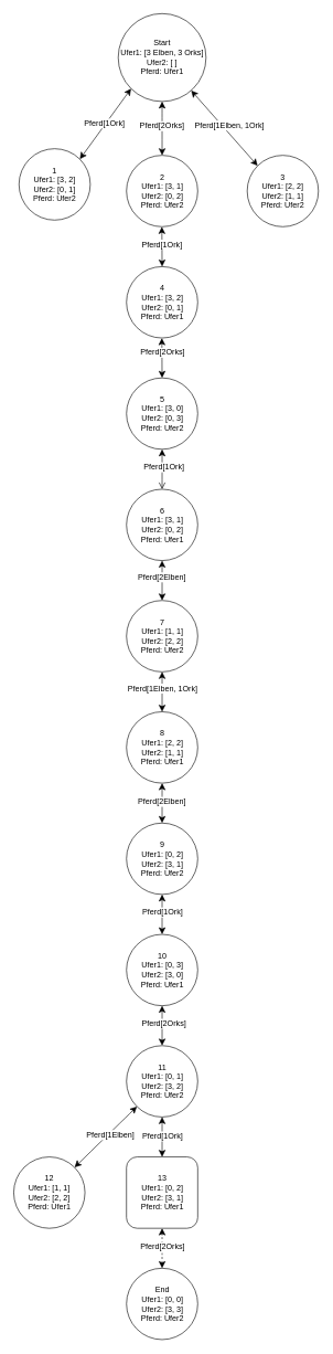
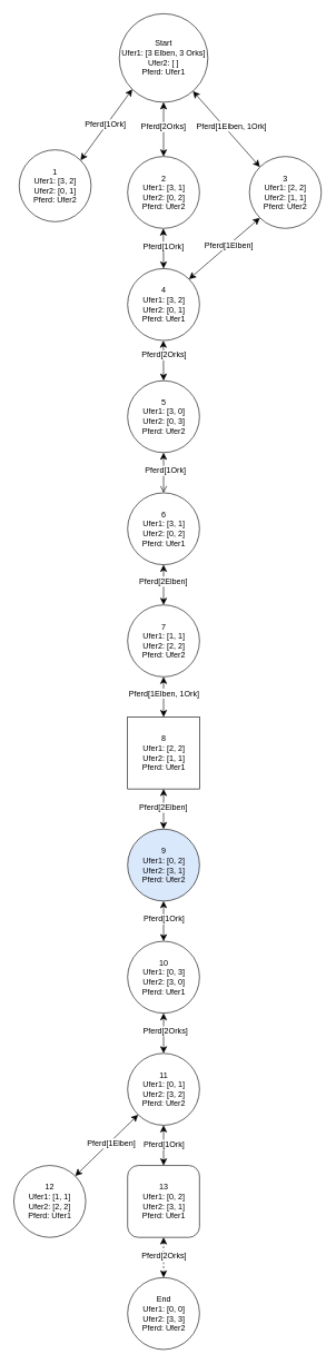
  <mxCell id="0" />
  <mxCell id="1" parent="0" />
  <mxCell id="2" style="edgeStyle=none;curved=1;rounded=0;orthogonalLoop=1;jettySize=auto;html=1;exitX=0;exitY=1;exitDx=0;exitDy=0;entryX=1;entryY=0;entryDx=0;entryDy=0;fontSize=12;startSize=8;endSize=8;startArrow=classic;startFill=1;" edge="1" parent="1" source="8" target="9"><mxGeometry relative="1" as="geometry" /></mxCell>
  <mxCell id="3" value="Pferd[1Ork]" style="edgeLabel;html=1;align=center;verticalAlign=middle;resizable=0;points=[];fontSize=12;" vertex="1" connectable="0" parent="2"><mxGeometry x="0.104" relative="1" as="geometry"><mxPoint x="2" y="-7" as="offset" /></mxGeometry></mxCell>
  <mxCell id="4" style="edgeStyle=none;curved=1;rounded=0;orthogonalLoop=1;jettySize=auto;html=1;entryX=0.5;entryY=0;entryDx=0;entryDy=0;fontSize=12;startSize=8;endSize=8;startArrow=classic;startFill=1;" edge="1" parent="1" source="8" target="12"><mxGeometry relative="1" as="geometry" /></mxCell>
  <mxCell id="5" value="Pferd[2Orks]" style="edgeLabel;html=1;align=center;verticalAlign=middle;resizable=0;points=[];fontSize=12;" vertex="1" connectable="0" parent="4"><mxGeometry x="-0.079" y="-1" relative="1" as="geometry"><mxPoint as="offset" /></mxGeometry></mxCell>
  <mxCell id="6" style="edgeStyle=none;curved=1;rounded=0;orthogonalLoop=1;jettySize=auto;html=1;fontSize=12;startSize=8;endSize=8;entryX=0;entryY=0;entryDx=0;entryDy=0;startArrow=classic;startFill=1;" edge="1" parent="1" source="8" target="13"><mxGeometry relative="1" as="geometry" /></mxCell>
  <mxCell id="7" value="Pferd[1Elben, 1Ork]" style="edgeLabel;html=1;align=center;verticalAlign=middle;resizable=0;points=[];fontSize=12;" vertex="1" connectable="0" parent="6"><mxGeometry x="-0.07" y="2" relative="1" as="geometry"><mxPoint x="9" y="1" as="offset" /></mxGeometry></mxCell>
  <mxCell id="8" value="Start&lt;br&gt;&lt;div&gt;Ufer1: [3 Elben, 3 Orks]&lt;/div&gt;&lt;div&gt;Ufer2: [ ]&lt;/div&gt;&lt;div&gt;Pferd: Ufer1&lt;/div&gt;" style="ellipse;whiteSpace=wrap;html=1;aspect=fixed;" vertex="1" parent="1"><mxGeometry x="178" y="20" width="132.75" height="132.75" as="geometry" /></mxCell>
  <mxCell id="9" value="1&lt;br&gt;&lt;div&gt;Ufer1: [3, 2]&lt;/div&gt;&lt;div&gt;Ufer2: [0, 1]&lt;/div&gt;&lt;div&gt;Pferd: Ufer2&lt;/div&gt;" style="ellipse;whiteSpace=wrap;html=1;aspect=fixed;" vertex="1" parent="1"><mxGeometry x="28" y="224" width="107.75" height="107.75" as="geometry" /></mxCell>
  <mxCell id="10" style="edgeStyle=none;curved=1;rounded=0;orthogonalLoop=1;jettySize=auto;html=1;entryX=0.5;entryY=0;entryDx=0;entryDy=0;fontSize=12;startSize=8;endSize=8;startArrow=classic;startFill=1;" edge="1" parent="1" target="18"><mxGeometry relative="1" as="geometry"><mxPoint x="244" y="342" as="sourcePoint" /></mxGeometry></mxCell>
  <mxCell id="11" value="Pferd[1Ork]" style="edgeLabel;html=1;align=center;verticalAlign=middle;resizable=0;points=[];fontSize=12;" vertex="1" connectable="0" parent="10"><mxGeometry x="-0.147" y="-1" relative="1" as="geometry"><mxPoint as="offset" /></mxGeometry></mxCell>
  <mxCell id="12" value="2&lt;br&gt;&lt;div&gt;Ufer1: [3, 1]&lt;/div&gt;&lt;div&gt;Ufer2: [0, 2]&lt;/div&gt;&lt;div&gt;Pferd: Ufer2&lt;/div&gt;" style="ellipse;whiteSpace=wrap;html=1;aspect=fixed;" vertex="1" parent="1"><mxGeometry x="190.5" y="234" width="107.75" height="107.75" as="geometry" /></mxCell>
  <mxCell id="13" value="3&lt;br&gt;&lt;div&gt;Ufer1: [2, 2]&lt;/div&gt;&lt;div&gt;Ufer2: [1, 1]&lt;/div&gt;&lt;div&gt;Pferd: Ufer2&lt;/div&gt;" style="ellipse;whiteSpace=wrap;html=1;aspect=fixed;" vertex="1" parent="1"><mxGeometry x="373" y="234" width="107.75" height="107.75" as="geometry" /></mxCell>
  <mxCell id="14" style="edgeStyle=none;curved=1;rounded=0;orthogonalLoop=1;jettySize=auto;html=1;fontSize=12;startSize=8;endSize=8;startArrow=classic;startFill=1;" edge="1" parent="1" target="21"><mxGeometry relative="1" as="geometry"><mxPoint x="244" y="510" as="sourcePoint" /></mxGeometry></mxCell>
  <mxCell id="15" value="Pferd[2Orks]" style="edgeLabel;html=1;align=center;verticalAlign=middle;resizable=0;points=[];fontSize=12;" vertex="1" connectable="0" parent="14"><mxGeometry x="-0.261" relative="1" as="geometry"><mxPoint as="offset" /></mxGeometry></mxCell>
+ <mxCell id="16" style="edgeStyle=none;curved=1;rounded=0;orthogonalLoop=1;jettySize=auto;html=1;exitX=1;exitY=0;exitDx=0;exitDy=0;entryX=0;entryY=1;entryDx=0;entryDy=0;fontSize=12;startSize=8;endSize=8;startArrow=classic;startFill=1;" edge="1" parent="1" source="18" target="13"><mxGeometry relative="1" as="geometry"><mxPoint x="111.97" y="585.78" as="targetPoint" /></mxGeometry></mxCell>
+ <mxCell id="17" value="Pferd[1Elben]" style="edgeLabel;html=1;align=center;verticalAlign=middle;resizable=0;points=[];fontSize=12;" vertex="1" connectable="0" parent="16"><mxGeometry x="-0.077" y="-2" relative="1" as="geometry"><mxPoint x="9" y="-10" as="offset" /></mxGeometry></mxCell>
  <mxCell id="18" value="4&lt;br&gt;&lt;div&gt;Ufer1: [3, 2]&lt;/div&gt;&lt;div&gt;Ufer2: [0, 1]&lt;/div&gt;&lt;div&gt;Pferd: Ufer1&lt;/div&gt;" style="ellipse;whiteSpace=wrap;html=1;aspect=fixed;" vertex="1" parent="1"><mxGeometry x="190.5" y="402" width="107.75" height="107.75" as="geometry" /></mxCell>
  <mxCell id="19" style="edgeStyle=none;curved=1;rounded=0;orthogonalLoop=1;jettySize=auto;html=1;entryX=0.5;entryY=0;entryDx=0;entryDy=0;fontSize=12;startSize=8;endSize=8;startArrow=classic;startFill=1;endArrow=open;" edge="1" parent="1" source="21" target="24"><mxGeometry relative="1" as="geometry" /></mxCell>
  <mxCell id="20" value="Pferd[1Ork]" style="edgeLabel;html=1;align=center;verticalAlign=middle;resizable=0;points=[];fontSize=12;" vertex="1" connectable="0" parent="19"><mxGeometry x="-0.104" y="2" relative="1" as="geometry"><mxPoint as="offset" /></mxGeometry></mxCell>
  <mxCell id="21" value="5&lt;br&gt;&lt;div&gt;Ufer1: [3, 0]&lt;/div&gt;&lt;div&gt;Ufer2: [0, 3]&lt;/div&gt;&lt;div&gt;Pferd: Ufer2&lt;/div&gt;" style="ellipse;whiteSpace=wrap;html=1;aspect=fixed;" vertex="1" parent="1"><mxGeometry x="190.5" y="570" width="107.75" height="107.75" as="geometry" /></mxCell>
  <mxCell id="22" style="edgeStyle=none;curved=1;rounded=0;orthogonalLoop=1;jettySize=auto;html=1;entryX=0.5;entryY=0;entryDx=0;entryDy=0;fontSize=12;startSize=8;endSize=8;startArrow=classic;startFill=1;" edge="1" parent="1" source="24" target="27"><mxGeometry relative="1" as="geometry" /></mxCell>
  <mxCell id="23" value="Pferd[2Elben]" style="edgeLabel;html=1;align=center;verticalAlign=middle;resizable=0;points=[];fontSize=12;" vertex="1" connectable="0" parent="22"><mxGeometry x="-0.166" y="-1" relative="1" as="geometry"><mxPoint as="offset" /></mxGeometry></mxCell>
  <mxCell id="24" value="6&lt;br&gt;&lt;div&gt;Ufer1: [3, 1]&lt;/div&gt;&lt;div&gt;Ufer2: [0, 2]&lt;/div&gt;&lt;div&gt;Pferd: Ufer1&lt;/div&gt;" style="ellipse;whiteSpace=wrap;html=1;aspect=fixed;" vertex="1" parent="1"><mxGeometry x="190.5" y="738" width="107.75" height="107.75" as="geometry" /></mxCell>
  <mxCell id="25" style="edgeStyle=none;curved=1;rounded=0;orthogonalLoop=1;jettySize=auto;html=1;entryX=0.5;entryY=0;entryDx=0;entryDy=0;fontSize=12;startSize=8;endSize=8;startArrow=classic;startFill=1;" edge="1" parent="1" source="27" target="30"><mxGeometry relative="1" as="geometry" /></mxCell>
  <mxCell id="26" value="Pferd[1Elben, 1Ork]" style="edgeLabel;html=1;align=center;verticalAlign=middle;resizable=0;points=[];fontSize=12;" vertex="1" connectable="0" parent="25"><mxGeometry x="-0.161" relative="1" as="geometry"><mxPoint as="offset" /></mxGeometry></mxCell>
  <mxCell id="27" value="7&lt;br&gt;&lt;div&gt;Ufer1: [1, 1]&lt;/div&gt;&lt;div&gt;Ufer2: [2, 2]&lt;/div&gt;&lt;div&gt;Pferd: Ufer2&lt;/div&gt;" style="ellipse;whiteSpace=wrap;html=1;aspect=fixed;" vertex="1" parent="1"><mxGeometry x="190.5" y="906" width="107.75" height="107.75" as="geometry" /></mxCell>
  <mxCell id="28" style="edgeStyle=none;curved=1;rounded=0;orthogonalLoop=1;jettySize=auto;html=1;entryX=0.5;entryY=0;entryDx=0;entryDy=0;fontSize=12;startSize=8;endSize=8;startArrow=classic;startFill=1;" edge="1" parent="1" source="30" target="33"><mxGeometry relative="1" as="geometry" /></mxCell>
  <mxCell id="29" value="Pferd[2Elben]" style="edgeLabel;html=1;align=center;verticalAlign=middle;resizable=0;points=[];fontSize=12;" vertex="1" connectable="0" parent="28"><mxGeometry x="-0.082" y="-1" relative="1" as="geometry"><mxPoint as="offset" /></mxGeometry></mxCell>
- <mxCell id="30" value="8&lt;br&gt;&lt;div&gt;Ufer1: [2, 2]&lt;/div&gt;&lt;div&gt;Ufer2: [1, 1]&lt;/div&gt;&lt;div&gt;Pferd: Ufer1&lt;/div&gt;" style="ellipse;whiteSpace=wrap;html=1;aspect=fixed;" vertex="1" parent="1"><mxGeometry x="190.5" y="1074" width="107.75" height="107.75" as="geometry" /></mxCell>
+ <mxCell id="30" value="8&lt;br&gt;&lt;div&gt;Ufer1: [2, 2]&lt;/div&gt;&lt;div&gt;Ufer2: [1, 1]&lt;/div&gt;&lt;div&gt;Pferd: Ufer1&lt;/div&gt;" style="whiteSpace=wrap;html=1;aspect=fixed;rounded=0;" vertex="1" parent="1"><mxGeometry x="190.5" y="1074" width="107.75" height="107.75" as="geometry" /></mxCell>
  <mxCell id="31" style="edgeStyle=none;curved=1;rounded=0;orthogonalLoop=1;jettySize=auto;html=1;fontSize=12;startSize=8;endSize=8;startArrow=classic;startFill=1;" edge="1" parent="1" source="33" target="36"><mxGeometry relative="1" as="geometry" /></mxCell>
  <mxCell id="32" value="Pferd[1Ork]" style="edgeLabel;html=1;align=center;verticalAlign=middle;resizable=0;points=[];fontSize=12;" vertex="1" connectable="0" parent="31"><mxGeometry x="-0.095" relative="1" as="geometry"><mxPoint as="offset" /></mxGeometry></mxCell>
- <mxCell id="33" value="9&lt;br&gt;&lt;div&gt;Ufer1: [0, 2]&lt;/div&gt;&lt;div&gt;Ufer2: [3, 1]&lt;/div&gt;&lt;div&gt;Pferd: Ufer2&lt;/div&gt;" style="ellipse;whiteSpace=wrap;html=1;aspect=fixed;" vertex="1" parent="1"><mxGeometry x="190.5" y="1242" width="107.75" height="107.75" as="geometry" /></mxCell>
+ <mxCell id="33" value="9&lt;br&gt;&lt;div&gt;Ufer1: [0, 2]&lt;/div&gt;&lt;div&gt;Ufer2: [3, 1]&lt;/div&gt;&lt;div&gt;Pferd: Ufer2&lt;/div&gt;" style="ellipse;whiteSpace=wrap;html=1;aspect=fixed;fillColor=#dae8fc;" vertex="1" parent="1"><mxGeometry x="190.5" y="1242" width="107.75" height="107.75" as="geometry" /></mxCell>
  <mxCell id="34" style="edgeStyle=none;curved=1;rounded=0;orthogonalLoop=1;jettySize=auto;html=1;fontSize=12;startSize=8;endSize=8;startArrow=classic;startFill=1;" edge="1" parent="1" source="36" target="41"><mxGeometry relative="1" as="geometry" /></mxCell>
  <mxCell id="35" value="Pferd[2Orks]" style="edgeLabel;html=1;align=center;verticalAlign=middle;resizable=0;points=[];fontSize=12;" vertex="1" connectable="0" parent="34"><mxGeometry x="-0.095" y="2" relative="1" as="geometry"><mxPoint as="offset" /></mxGeometry></mxCell>
  <mxCell id="36" value="&lt;div&gt;10&lt;/div&gt;&lt;div&gt;Ufer1: [0, 3]&lt;/div&gt;&lt;div&gt;Ufer2: [3, 0]&lt;/div&gt;&lt;div&gt;Pferd: Ufer1&lt;/div&gt;" style="ellipse;whiteSpace=wrap;html=1;aspect=fixed;" vertex="1" parent="1"><mxGeometry x="190.5" y="1410" width="107.75" height="107.75" as="geometry" /></mxCell>
  <mxCell id="37" style="edgeStyle=none;curved=1;rounded=0;orthogonalLoop=1;jettySize=auto;html=1;entryX=0.5;entryY=0;entryDx=0;entryDy=0;fontSize=12;startSize=8;endSize=8;startArrow=classic;startFill=1;" edge="1" parent="1" source="41" target="44"><mxGeometry relative="1" as="geometry" /></mxCell>
  <mxCell id="38" value="Pferd[1Ork]" style="edgeLabel;html=1;align=center;verticalAlign=middle;resizable=0;points=[];fontSize=12;" vertex="1" connectable="0" parent="37"><mxGeometry x="-0.029" relative="1" as="geometry"><mxPoint as="offset" /></mxGeometry></mxCell>
  <mxCell id="39" style="edgeStyle=none;curved=1;rounded=0;orthogonalLoop=1;jettySize=auto;html=1;exitX=0;exitY=1;exitDx=0;exitDy=0;entryX=1;entryY=0;entryDx=0;entryDy=0;fontSize=12;startSize=8;endSize=8;startArrow=classic;startFill=1;" edge="1" parent="1" source="41" target="45"><mxGeometry relative="1" as="geometry" /></mxCell>
  <mxCell id="40" value="Pferd[1Elben]" style="edgeLabel;html=1;align=center;verticalAlign=middle;resizable=0;points=[];fontSize=12;" vertex="1" connectable="0" parent="39"><mxGeometry x="-0.105" y="2" relative="1" as="geometry"><mxPoint as="offset" /></mxGeometry></mxCell>
  <mxCell id="41" value="&lt;div&gt;11&lt;/div&gt;&lt;div&gt;Ufer1: [0, 1]&lt;/div&gt;&lt;div&gt;Ufer2: [3, 2]&lt;/div&gt;&lt;div&gt;Pferd: Ufer2&lt;/div&gt;" style="ellipse;whiteSpace=wrap;html=1;aspect=fixed;" vertex="1" parent="1"><mxGeometry x="190.5" y="1578" width="107.75" height="107.75" as="geometry" /></mxCell>
  <mxCell id="42" style="edgeStyle=none;curved=1;rounded=0;orthogonalLoop=1;jettySize=auto;html=1;entryX=0.5;entryY=0;entryDx=0;entryDy=0;fontSize=12;startSize=8;endSize=8;startArrow=classic;startFill=1;dashed=1;" edge="1" parent="1" source="44" target="46"><mxGeometry relative="1" as="geometry" /></mxCell>
  <mxCell id="43" value="Pferd[2Orks]" style="edgeLabel;html=1;align=center;verticalAlign=middle;resizable=0;points=[];fontSize=12;" vertex="1" connectable="0" parent="42"><mxGeometry x="-0.065" relative="1" as="geometry"><mxPoint as="offset" /></mxGeometry></mxCell>
  <mxCell id="44" value="&lt;div&gt;13&lt;/div&gt;&lt;div&gt;Ufer1: [0, 2]&lt;/div&gt;&lt;div&gt;Ufer2: [3, 1]&lt;/div&gt;&lt;div&gt;Pferd: Ufer1&lt;/div&gt;" style="whiteSpace=wrap;html=1;aspect=fixed;rounded=1;" vertex="1" parent="1"><mxGeometry x="190.5" y="1746" width="107.75" height="107.75" as="geometry" /></mxCell>
  <mxCell id="45" value="&lt;div&gt;12&lt;/div&gt;&lt;div&gt;Ufer1: [1, 1]&lt;/div&gt;&lt;div&gt;Ufer2: [2, 2]&lt;/div&gt;&lt;div&gt;Pferd: Ufer1&lt;/div&gt;" style="ellipse;whiteSpace=wrap;html=1;aspect=fixed;" vertex="1" parent="1"><mxGeometry x="20" y="1746" width="107.75" height="107.75" as="geometry" /></mxCell>
  <mxCell id="46" value="&lt;div&gt;End&lt;/div&gt;&lt;div&gt;Ufer1: [0, 0]&lt;/div&gt;&lt;div&gt;Ufer2: [3, 3]&lt;/div&gt;&lt;div&gt;Pferd: Ufer2&lt;/div&gt;" style="ellipse;whiteSpace=wrap;html=1;aspect=fixed;" vertex="1" parent="1"><mxGeometry x="190.5" y="1914" width="107.75" height="107.75" as="geometry" /></mxCell>
